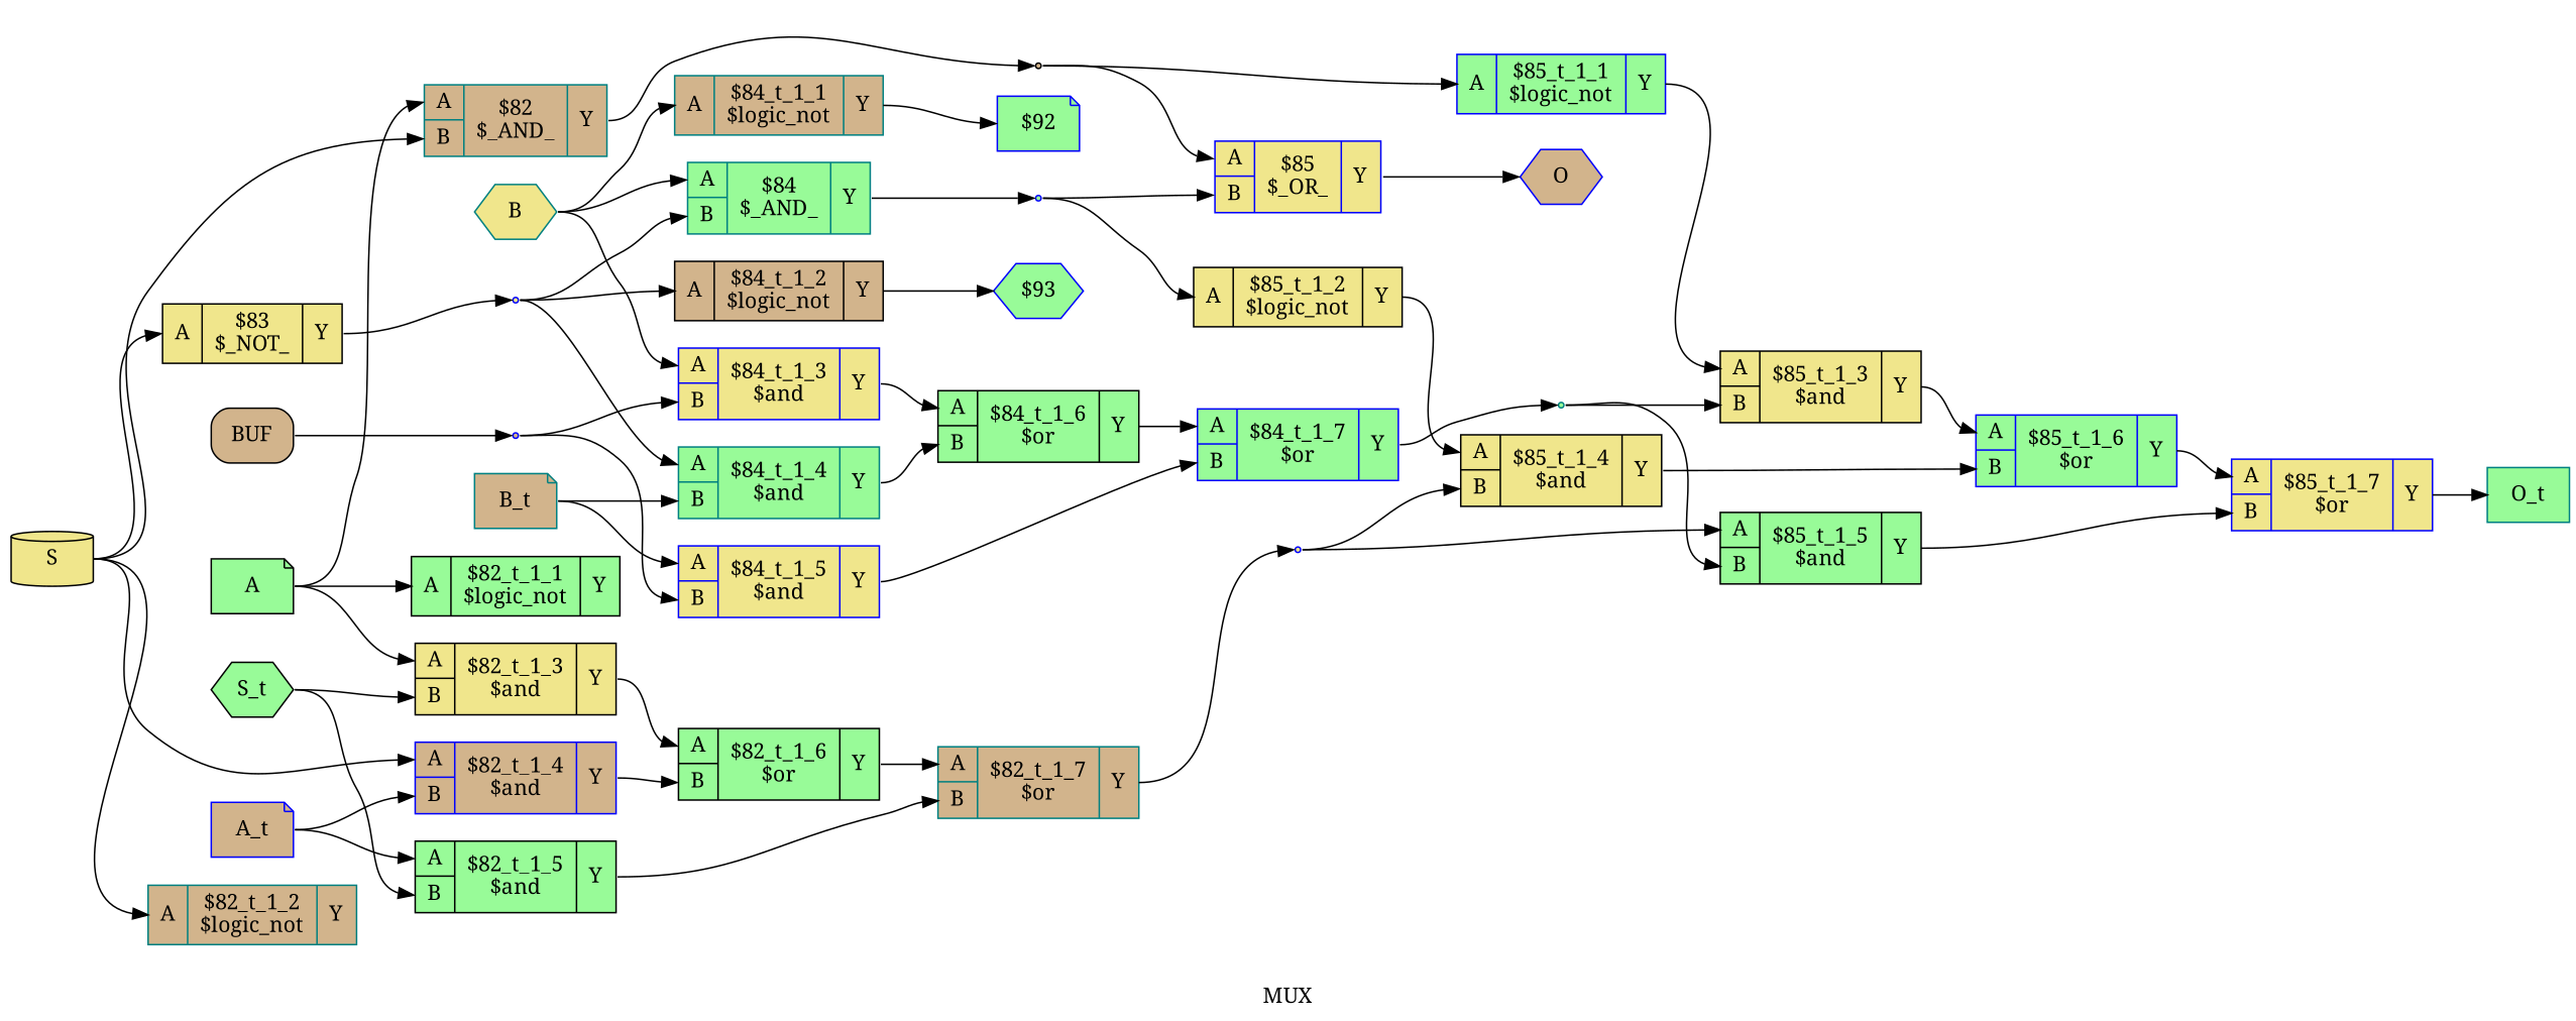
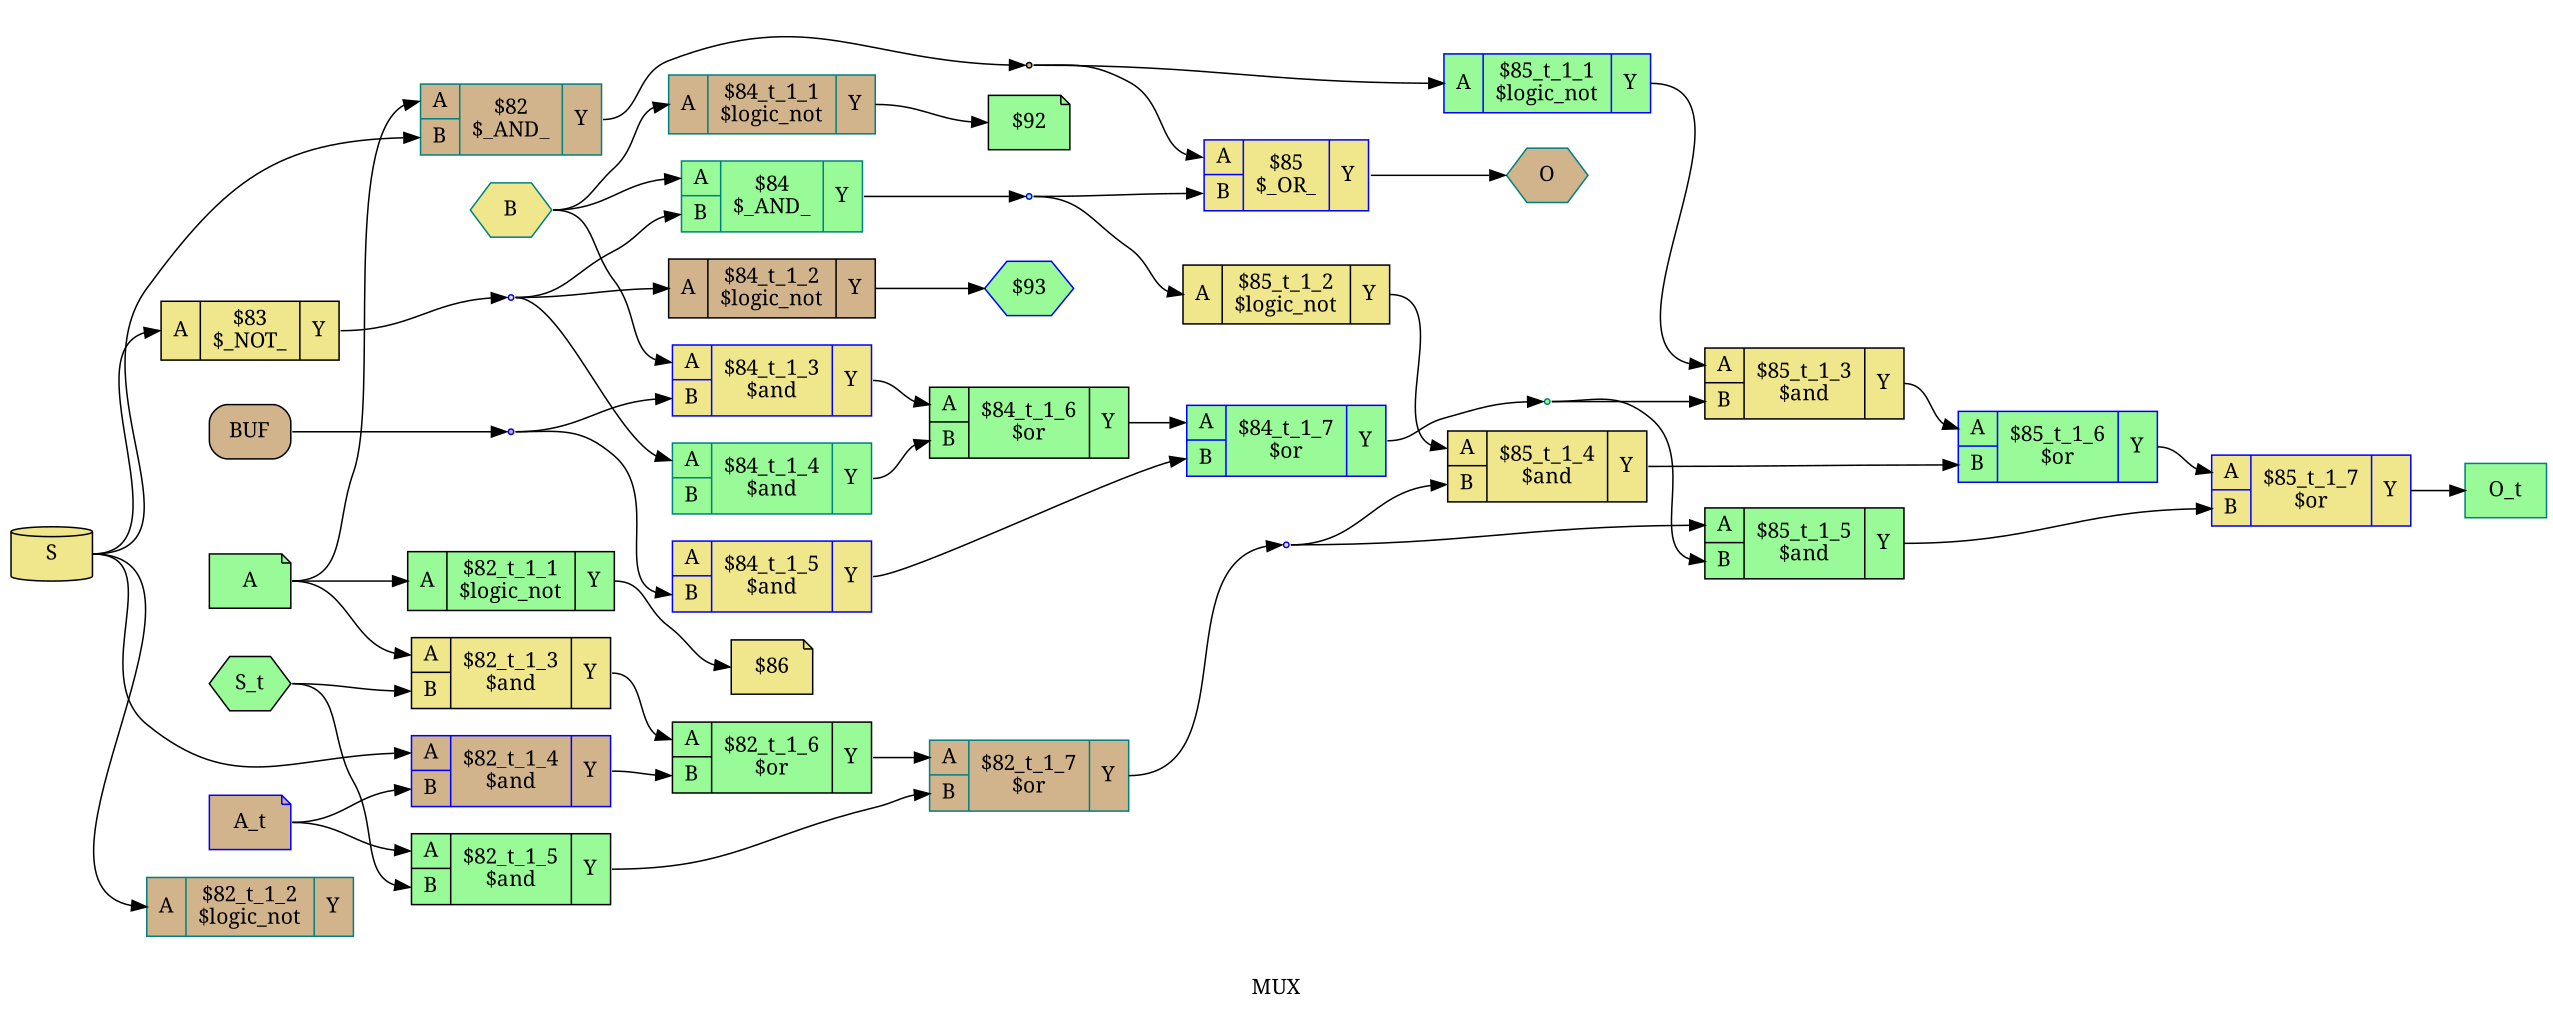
  digraph {
    fontname="Noto Serif"
    label=MUX
    rankdir=LR
    remincross=true
    node [color=black fillcolor=palegreen fontname="Noto Serif" shape=record style=filled]
    edge [color=black fontname="Noto Serif" headport="p29:w" tailport=e]
    n7 [color=teal fontcolor=black label=O_t shape=box]
-   n16 [color=teal fillcolor=tan fontcolor=black label=B_t shape=note]
    c43 [color=blue fillcolor=khaki label="{{<p29> A|<p30> B}|$84_t_1_5\n$and|{<p33> Y}}"]
    c44 [color=teal label="{{<p29> A|<p30> B}|$84_t_1_4\n$and|{<p33> Y}}"]
    c41 [color=blue label="{{<p29> A|<p30> B}|$84_t_1_7\n$or|{<p33> Y}}"]
    c42 [label="{{<p29> A|<p30> B}|$84_t_1_6\n$or|{<p33> Y}}"]
    n24 [fontcolor=black label=S_t shape=hexagon]
    c50 [label="{{<p29> A|<p30> B}|$82_t_1_5\n$and|{<p33> Y}}"]
    c52 [fillcolor=khaki label="{{<p29> A|<p30> B}|$82_t_1_3\n$and|{<p33> Y}}"]
    c48 [color=teal fillcolor=tan label="{{<p29> A|<p30> B}|$82_t_1_7\n$or|{<p33> Y}}"]
    c49 [label="{{<p29> A|<p30> B}|$82_t_1_6\n$or|{<p33> Y}}"]
    x0 [fillcolor=tan label=BUF shape=box style="rounded,filled"]
    n15 [color=blue fillcolor=tan shape=point]
    n25 [color=blue fillcolor=tan fontcolor=black label=A_t shape=note]
    c51 [color=blue fillcolor=tan label="{{<p29> A|<p30> B}|$82_t_1_4\n$and|{<p33> Y}}"]
    n29 [fontcolor=black label=A shape=note]
    c54 [label="{{<p29> A}|$82_t_1_1\n$logic_not|{<p33> Y}}"]
    c55 [color=teal fillcolor=tan label="{{<p29> A|<p30> B}|$82\n$_AND_|{<p33> Y}}"]
+   n22 [fillcolor=khaki label="$86" shape=note]
    n26 [fillcolor=tan shape=point]
    n30 [color=teal fillcolor=khaki fontcolor=black label=B shape=hexagon]
    c45 [color=blue fillcolor=khaki label="{{<p29> A|<p30> B}|$84_t_1_3\n$and|{<p33> Y}}"]
    c47 [color=teal fillcolor=tan label="{{<p29> A}|$84_t_1_1\n$logic_not|{<p33> Y}}"]
    c56 [color=teal label="{{<p29> A|<p30> B}|$84\n$_AND_|{<p33> Y}}"]
-   n13 [color=blue label="$92" shape=note]
+   n13 [label="$92" shape=note]
    n27 [color=blue shape=point]
-   n31 [color=blue fillcolor=tan fontcolor=black label=O shape=hexagon]
+   n31 [color=teal fillcolor=tan fontcolor=black label=O shape=hexagon]
    n32 [fillcolor=khaki fontcolor=black label=S shape=cylinder]
    c53 [color=teal fillcolor=tan label="{{<p29> A}|$82_t_1_2\n$logic_not|{<p33> Y}}"]
    c57 [fillcolor=khaki label="{{<p29> A}|$83\n$_NOT_|{<p33> Y}}"]
    n28 [color=blue fillcolor=khaki shape=point]
    c34 [color=blue fillcolor=khaki label="{{<p29> A|<p30> B}|$85_t_1_7\n$or|{<p33> Y}}"]
    c35 [color=blue label="{{<p29> A|<p30> B}|$85_t_1_6\n$or|{<p33> Y}}"]
    c36 [label="{{<p29> A|<p30> B}|$85_t_1_5\n$and|{<p33> Y}}"]
    c37 [fillcolor=khaki label="{{<p29> A|<p30> B}|$85_t_1_4\n$and|{<p33> Y}}"]
    c38 [fillcolor=khaki label="{{<p29> A|<p30> B}|$85_t_1_3\n$and|{<p33> Y}}"]
    c39 [fillcolor=khaki label="{{<p29> A}|$85_t_1_2\n$logic_not|{<p33> Y}}"]
    c40 [color=blue label="{{<p29> A}|$85_t_1_1\n$logic_not|{<p33> Y}}"]
    n14 [color=teal shape=point]
    c46 [fillcolor=tan label="{{<p29> A}|$84_t_1_2\n$logic_not|{<p33> Y}}"]
    n12 [color=blue label="$93" shape=hexagon]
    n23 [color=blue fillcolor=khaki shape=point]
    c58 [color=blue fillcolor=khaki label="{{<p29> A|<p30> B}|$85\n$_OR_|{<p33> Y}}"]
-   n16 -> c43
-   n16 -> c44 [headport="p30:w"]
    c43 -> c41 [headport="p30:w" tailport="p33:e"]
    c44 -> c42 [headport="p30:w" tailport="p33:e"]
    c41 -> n14 [headport=w tailport="p33:e"]
    c42 -> c41 [tailport="p33:e"]
    n24 -> c50 [headport="p30:w"]
    n24 -> c52 [headport="p30:w"]
    c50 -> c48 [headport="p30:w" tailport="p33:e"]
    c52 -> c49 [tailport="p33:e"]
    c48 -> n23 [headport=w tailport="p33:e"]
    c49 -> c48 [tailport="p33:e"]
    x0 -> n15 [headport=w tailport="e:e"]
    n15 -> c43 [headport="p30:w"]
    n15 -> c45 [headport="p30:w"]
    n25 -> c50
    n25 -> c51 [headport="p30:w"]
    c51 -> c49 [headport="p30:w" tailport="p33:e"]
    n29 -> c52
    n29 -> c54
    n29 -> c55
+   c54 -> n22 [headport=w tailport="p33:e"]
    c55 -> n26 [headport=w tailport="p33:e"]
    n26 -> c40
    n26 -> c58
    n30 -> c45
    n30 -> c47
    n30 -> c56
    c45 -> c42 [tailport="p33:e"]
    c47 -> n13 [headport=w tailport="p33:e"]
    c56 -> n27 [headport=w tailport="p33:e"]
    n27 -> c39
    n27 -> c58 [headport="p30:w"]
    n32 -> c51
    n32 -> c55 [headport="p30:w"]
    n32 -> c53
    n32 -> c57
    c57 -> n28 [headport=w tailport="p33:e"]
    n28 -> c44
    n28 -> c56 [headport="p30:w"]
    n28 -> c46
    c34 -> n7 [headport=w tailport="p33:e"]
    c35 -> c34 [tailport="p33:e"]
    c36 -> c34 [headport="p30:w" tailport="p33:e"]
    c37 -> c35 [headport="p30:w" tailport="p33:e"]
    c38 -> c35 [tailport="p33:e"]
    c39 -> c37 [tailport="p33:e"]
    c40 -> c38 [tailport="p33:e"]
    n14 -> c36 [headport="p30:w"]
    n14 -> c38 [headport="p30:w"]
    c46 -> n12 [headport=w tailport="p33:e"]
    n23 -> c36
    n23 -> c37 [headport="p30:w"]
    c58 -> n31 [headport=w tailport="p33:e"]
  }
